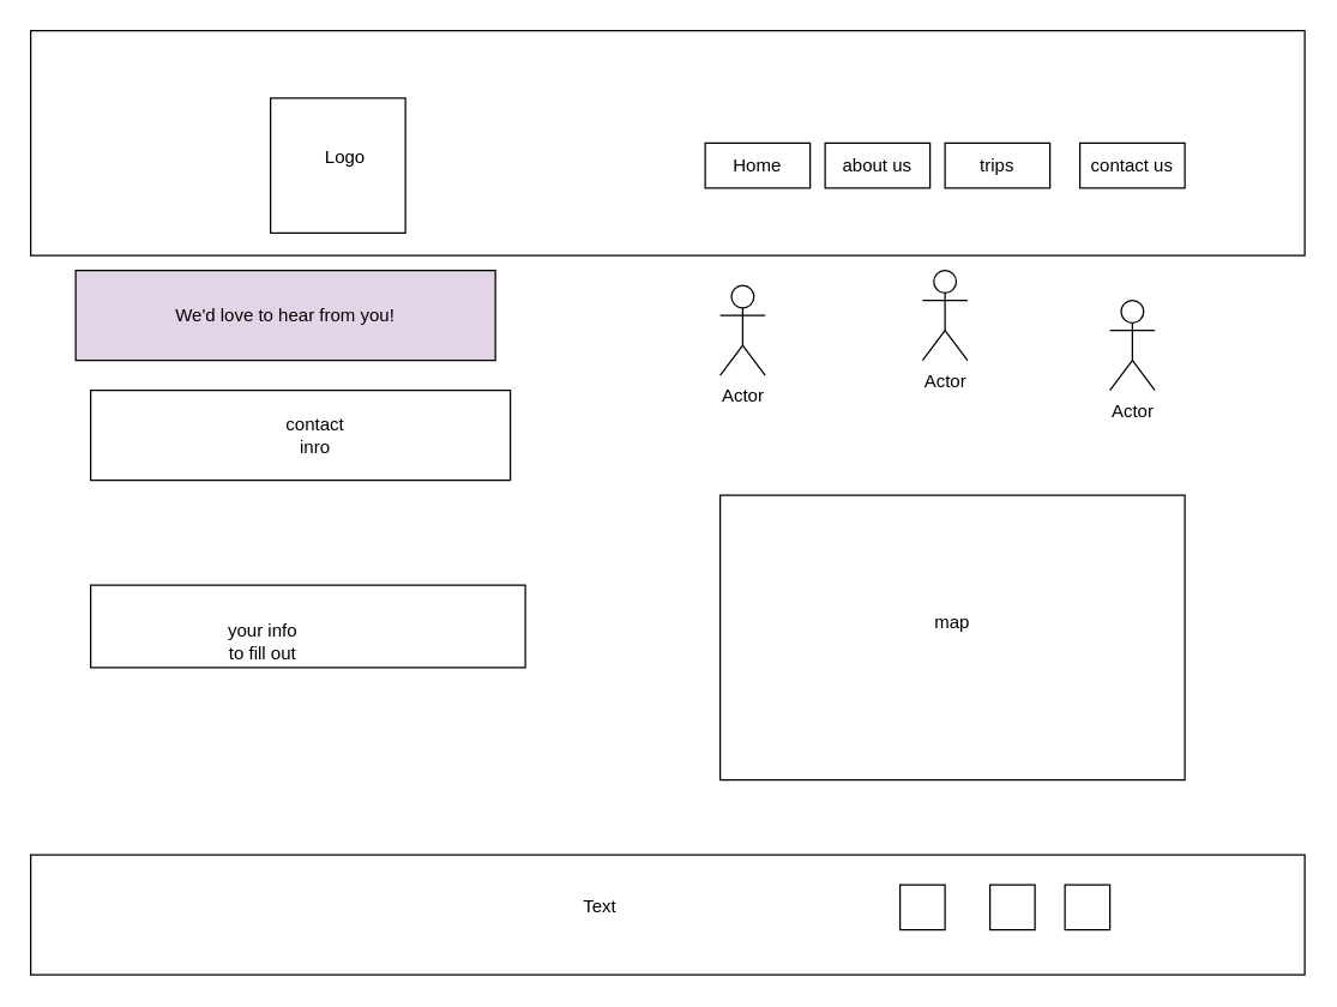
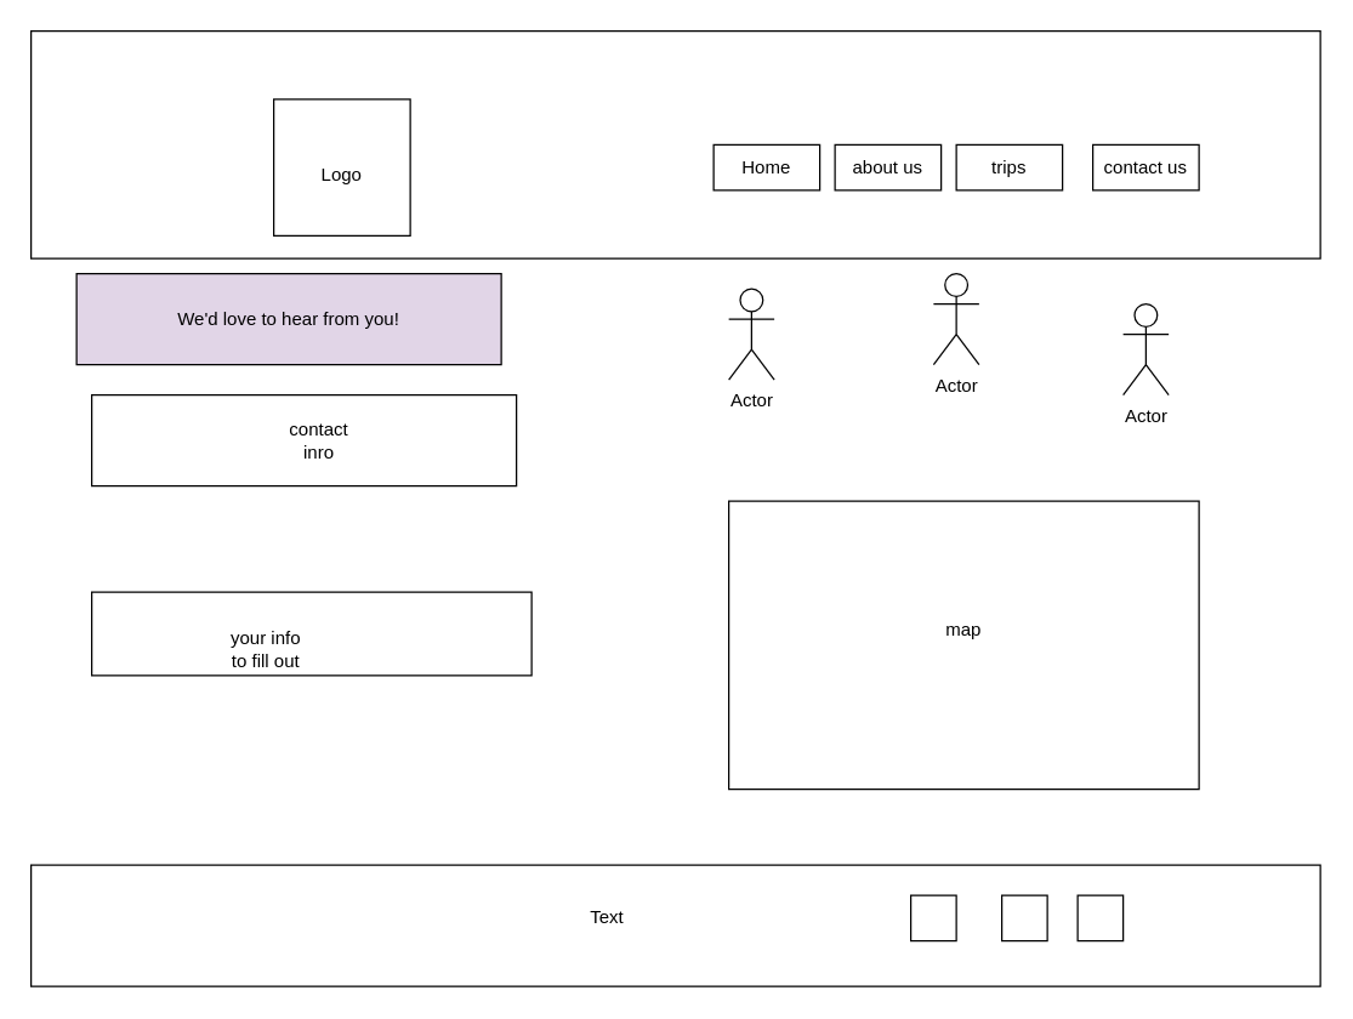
  <mxCell id="0" />
  <mxCell id="1" parent="0" />
  <mxCell id="2" style="edgeStyle=orthogonalEdgeStyle;rounded=0;orthogonalLoop=1;jettySize=auto;html=1;" edge="1" parent="1"><mxGeometry relative="1" as="geometry"><mxPoint x="100" y="159.2" as="targetPoint" /><mxPoint x="120" y="150" as="sourcePoint" /></mxGeometry></mxCell>
  <mxCell id="3" value="" style="rounded=0;whiteSpace=wrap;html=1;" vertex="1" parent="1"><mxGeometry y="20" width="850" height="150" as="geometry" x="20" /></mxCell>
  <mxCell id="4" value="" style="whiteSpace=wrap;html=1;aspect=fixed;" vertex="1" parent="1"><mxGeometry x="180" y="65" width="90" height="90" as="geometry" /></mxCell>
  <mxCell id="5" value="" style="rounded=0;whiteSpace=wrap;html=1;" vertex="1" parent="1"><mxGeometry x="550" y="95" width="70" height="30" as="geometry" /></mxCell>
  <mxCell id="6" value="" style="whiteSpace=wrap;html=1;" vertex="1" parent="1"><mxGeometry x="630" y="95" width="70" height="30" as="geometry" /></mxCell>
  <mxCell id="7" value="" style="rounded=0;whiteSpace=wrap;html=1;" vertex="1" parent="1"><mxGeometry x="470" y="95" width="70" height="30" as="geometry" /></mxCell>
  <mxCell id="8" value="" style="rounded=0;whiteSpace=wrap;html=1;" vertex="1" parent="1"><mxGeometry x="720" y="95" width="70" height="30" as="geometry" /></mxCell>
- <mxCell id="9" value="Logo" style="text;html=1;align=center;verticalAlign=middle;whiteSpace=wrap;rounded=0;" vertex="1" parent="1"><mxGeometry x="200" y="90" width="60" height="30" as="geometry" /></mxCell>
+ <mxCell id="9" value="Logo" style="text;html=1;align=center;verticalAlign=middle;whiteSpace=wrap;rounded=0;" vertex="1" parent="1"><mxGeometry x="195" y="100" width="60" height="30" as="geometry" /></mxCell>
  <mxCell id="10" value="contact us" style="text;html=1;align=center;verticalAlign=middle;whiteSpace=wrap;rounded=0;" vertex="1" parent="1"><mxGeometry x="725" y="95" width="60" height="30" as="geometry" /></mxCell>
  <mxCell id="11" value="trips" style="text;html=1;align=center;verticalAlign=middle;whiteSpace=wrap;rounded=0;" vertex="1" parent="1"><mxGeometry x="635" y="95" width="60" height="30" as="geometry" /></mxCell>
  <mxCell id="12" value="about us" style="text;html=1;align=center;verticalAlign=middle;whiteSpace=wrap;rounded=0;" vertex="1" parent="1"><mxGeometry x="555" y="95" width="60" height="30" as="geometry" /></mxCell>
  <mxCell id="13" value="Home" style="text;html=1;align=center;verticalAlign=middle;whiteSpace=wrap;rounded=0;" vertex="1" parent="1"><mxGeometry x="475" y="95" width="60" height="30" as="geometry" /></mxCell>
  <mxCell id="14" value="We'd love to hear from you!" style="rounded=0;whiteSpace=wrap;html=1;fillColor=#e1d5e7;" vertex="1" parent="1"><mxGeometry x="50" y="180" width="280" height="60" as="geometry" /></mxCell>
  <mxCell id="15" value="" style="rounded=0;whiteSpace=wrap;html=1;" vertex="1" parent="1"><mxGeometry y="570" width="850" height="80" as="geometry" x="20" /></mxCell>
  <mxCell id="16" value="" style="whiteSpace=wrap;html=1;aspect=fixed;" vertex="1" parent="1"><mxGeometry x="660" y="590" width="30" height="30" as="geometry" /></mxCell>
  <mxCell id="17" value="" style="whiteSpace=wrap;html=1;aspect=fixed;" vertex="1" parent="1"><mxGeometry x="710" y="590" width="30" height="30" as="geometry" /></mxCell>
  <mxCell id="18" value="" style="whiteSpace=wrap;html=1;aspect=fixed;" vertex="1" parent="1"><mxGeometry x="600" y="590" width="30" height="30" as="geometry" /></mxCell>
  <mxCell id="19" value="Text" style="text;html=1;align=center;verticalAlign=middle;whiteSpace=wrap;rounded=0;" vertex="1" parent="1"><mxGeometry x="290" y="590" width="220" height="30" as="geometry" /></mxCell>
  <mxCell id="20" value="" style="rounded=0;whiteSpace=wrap;html=1;" vertex="1" parent="1"><mxGeometry x="60" y="260" width="280" height="60" as="geometry" /></mxCell>
  <mxCell id="21" value="contact inro" style="text;html=1;align=center;verticalAlign=middle;whiteSpace=wrap;rounded=0;" vertex="1" parent="1"><mxGeometry x="180" y="275" width="60" height="30" as="geometry" /></mxCell>
  <mxCell id="22" value="" style="rounded=0;whiteSpace=wrap;html=1;" vertex="1" parent="1"><mxGeometry x="60" y="390" width="290" height="55" as="geometry" /></mxCell>
  <mxCell id="23" value="your info to fill out" style="text;html=1;align=center;verticalAlign=middle;whiteSpace=wrap;rounded=0;" vertex="1" parent="1"><mxGeometry x="145" y="412.5" width="60" height="30" as="geometry" /></mxCell>
  <mxCell id="24" value="" style="rounded=0;whiteSpace=wrap;html=1;" vertex="1" parent="1"><mxGeometry x="480" y="330" width="310" height="190" as="geometry" /></mxCell>
  <mxCell id="25" value="map" style="text;html=1;align=center;verticalAlign=middle;whiteSpace=wrap;rounded=0;" vertex="1" parent="1"><mxGeometry x="605" y="400" width="60" height="30" as="geometry" /></mxCell>
  <mxCell id="26" value="Actor" style="shape=umlActor;verticalLabelPosition=bottom;verticalAlign=top;html=1;outlineConnect=0;" vertex="1" parent="1"><mxGeometry x="480" y="190" width="30" height="60" as="geometry" /></mxCell>
  <mxCell id="27" value="Actor" style="shape=umlActor;verticalLabelPosition=bottom;verticalAlign=top;html=1;outlineConnect=0;" vertex="1" parent="1"><mxGeometry x="740" y="200" width="30" height="60" as="geometry" /></mxCell>
  <mxCell id="28" value="Actor" style="shape=umlActor;verticalLabelPosition=bottom;verticalAlign=top;html=1;outlineConnect=0;" vertex="1" parent="1"><mxGeometry x="615" y="180" width="30" height="60" as="geometry" /></mxCell>
